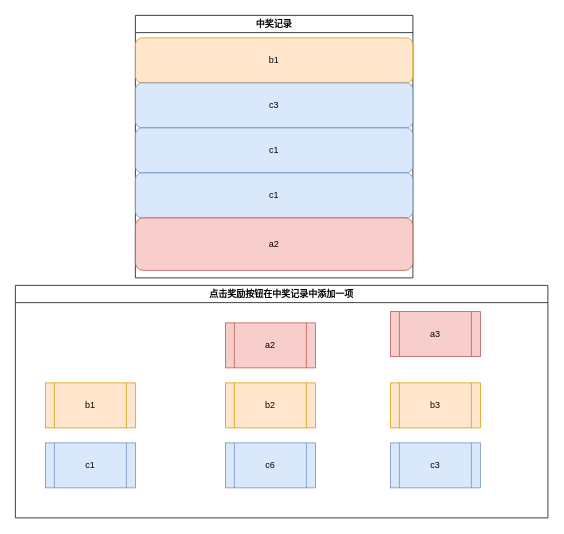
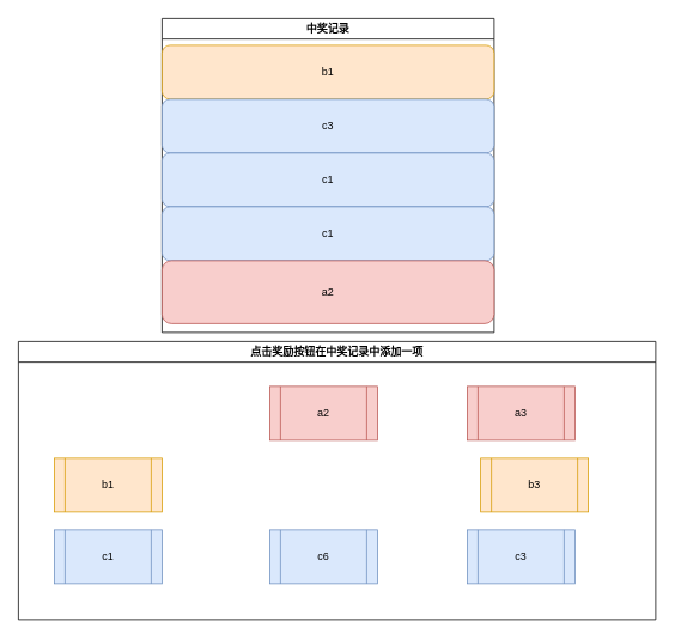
  <mxCell id="0" />
  <mxCell id="1" parent="0" />
  <mxCell id="2" value="中奖记录" style="swimlane;whiteSpace=wrap;html=1;" vertex="1" parent="1"><mxGeometry x="180" y="20" width="370" height="350" as="geometry" /></mxCell>
  <mxCell id="3" value="b1" style="rounded=1;whiteSpace=wrap;html=1;fillColor=#ffe6cc;strokeColor=#d79b00;" vertex="1" parent="2"><mxGeometry y="30" width="370" height="60" as="geometry" /></mxCell>
  <mxCell id="4" value="c3" style="rounded=1;whiteSpace=wrap;html=1;fillColor=#dae8fc;strokeColor=#6c8ebf;" vertex="1" parent="2"><mxGeometry y="90" width="370" height="60" as="geometry" /></mxCell>
  <mxCell id="5" value="c1" style="rounded=1;whiteSpace=wrap;html=1;fillColor=#dae8fc;strokeColor=#6c8ebf;" vertex="1" parent="2"><mxGeometry y="150" width="370" height="60" as="geometry" /></mxCell>
  <mxCell id="6" value="c1" style="rounded=1;whiteSpace=wrap;html=1;fillColor=#dae8fc;strokeColor=#6c8ebf;" vertex="1" parent="2"><mxGeometry y="210" width="370" height="60" as="geometry" /></mxCell>
  <mxCell id="7" value="a2" style="rounded=1;whiteSpace=wrap;html=1;fillColor=#f8cecc;strokeColor=#b85450;" vertex="1" parent="2"><mxGeometry y="270" width="370" height="70" as="geometry" /></mxCell>
  <mxCell id="8" value="点击奖励按钮在中奖记录中添加一项" style="swimlane;whiteSpace=wrap;html=1;" vertex="1" parent="1"><mxGeometry x="20" y="380" width="710" height="310" as="geometry" /></mxCell>
- <mxCell id="9" value="a3" style="shape=process;whiteSpace=wrap;html=1;backgroundOutline=1;fillColor=#f8cecc;strokeColor=#b85450;" vertex="1" parent="8"><mxGeometry x="500" y="35" width="120" height="60" as="geometry" /></mxCell>
+ <mxCell id="9" value="a3" style="shape=process;whiteSpace=wrap;html=1;backgroundOutline=1;fillColor=#f8cecc;strokeColor=#b85450;" vertex="1" parent="8"><mxGeometry x="500" y="50" width="120" height="60" as="geometry" /></mxCell>
  <mxCell id="10" value="a2" style="shape=process;whiteSpace=wrap;html=1;backgroundOutline=1;fillColor=#f8cecc;strokeColor=#b85450;" vertex="1" parent="8"><mxGeometry x="280" y="50" width="120" height="60" as="geometry" /></mxCell>
  <mxCell id="11" value="b1" style="shape=process;whiteSpace=wrap;html=1;backgroundOutline=1;fillColor=#ffe6cc;strokeColor=#d79b00;" vertex="1" parent="8"><mxGeometry x="40" y="130" width="120" height="60" as="geometry" /></mxCell>
- <mxCell id="12" value="b2" style="shape=process;whiteSpace=wrap;html=1;backgroundOutline=1;fillColor=#ffe6cc;strokeColor=#d79b00;" vertex="1" parent="8"><mxGeometry x="280" y="130" width="120" height="60" as="geometry" /></mxCell>
- <mxCell id="13" value="b3" style="shape=process;whiteSpace=wrap;html=1;backgroundOutline=1;fillColor=#ffe6cc;strokeColor=#d79b00;" vertex="1" parent="8"><mxGeometry x="500" y="130" width="120" height="60" as="geometry" /></mxCell>
+ <mxCell id="13" value="b3" style="shape=process;whiteSpace=wrap;html=1;backgroundOutline=1;fillColor=#ffe6cc;strokeColor=#d79b00;" vertex="1" parent="8"><mxGeometry x="515" y="130" width="120" height="60" as="geometry" /></mxCell>
  <mxCell id="14" value="c1" style="shape=process;whiteSpace=wrap;html=1;backgroundOutline=1;fillColor=#dae8fc;strokeColor=#6c8ebf;" vertex="1" parent="8"><mxGeometry x="40" y="210" width="120" height="60" as="geometry" /></mxCell>
  <mxCell id="15" value="c6" style="shape=process;whiteSpace=wrap;html=1;backgroundOutline=1;fillColor=#dae8fc;strokeColor=#6c8ebf;" vertex="1" parent="8"><mxGeometry x="280" y="210" width="120" height="60" as="geometry" /></mxCell>
  <mxCell id="16" value="c3" style="shape=process;whiteSpace=wrap;html=1;backgroundOutline=1;fillColor=#dae8fc;strokeColor=#6c8ebf;" vertex="1" parent="8"><mxGeometry x="500" y="210" width="120" height="60" as="geometry" /></mxCell>
